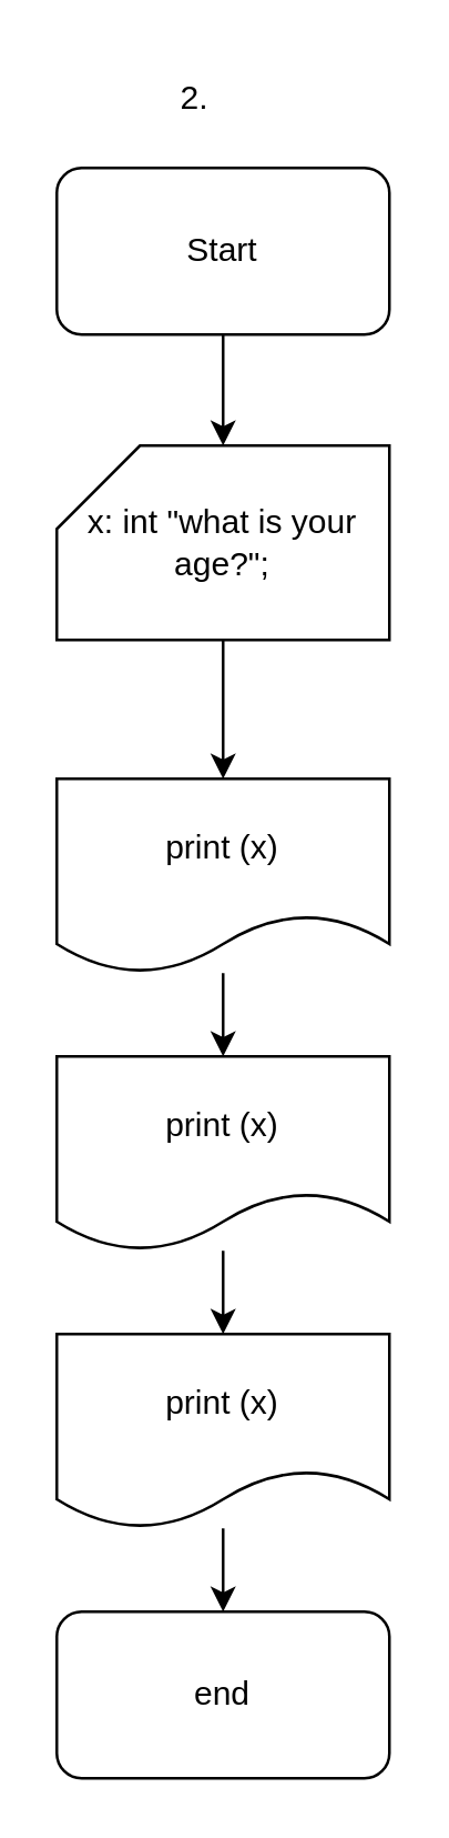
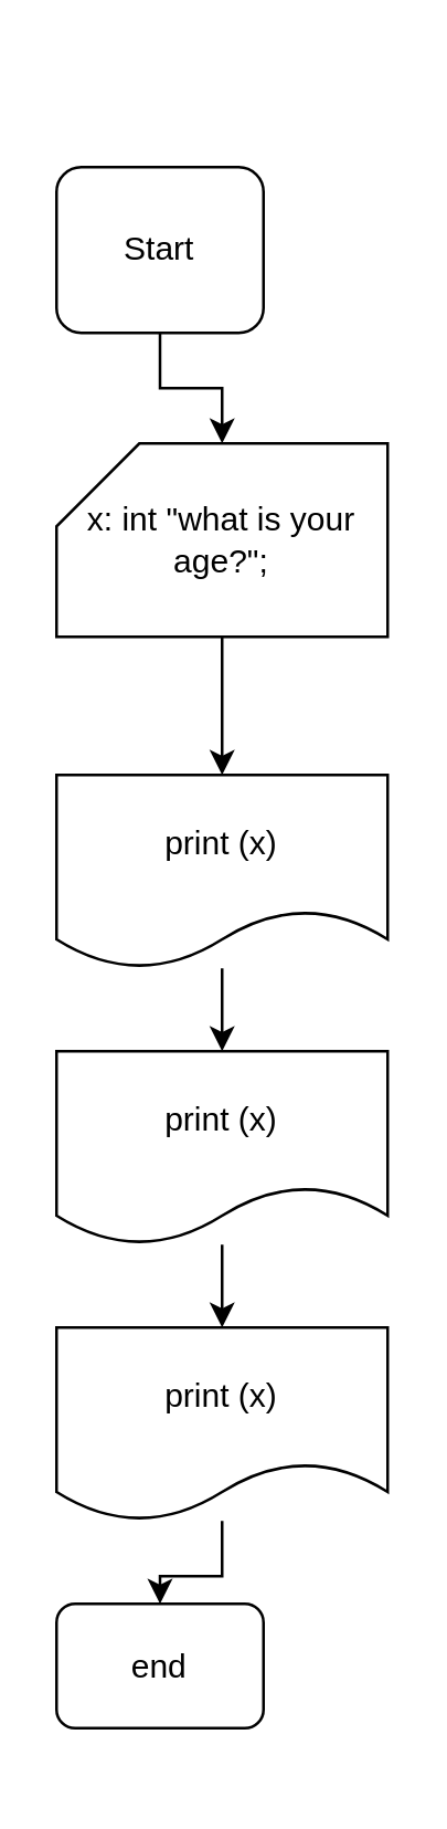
  <mxCell id="0" />
  <mxCell id="1" parent="0" />
  <mxCell id="2" value="" style="edgeStyle=orthogonalEdgeStyle;rounded=0;orthogonalLoop=1;jettySize=auto;html=1;" parent="1" source="3" target="6" edge="1"><mxGeometry relative="1" as="geometry" /></mxCell>
- <mxCell id="3" value="Start" style="rounded=1;whiteSpace=wrap;html=1;" parent="1" vertex="1"><mxGeometry x="20" y="60" width="120" height="60" as="geometry" /></mxCell>
- <mxCell id="4" value="2." style="text;html=1;align=center;verticalAlign=middle;whiteSpace=wrap;rounded=0;" parent="1" vertex="1"><mxGeometry x="40" y="20" width="60" height="30" as="geometry" /></mxCell>
+ <mxCell id="3" value="Start" style="rounded=1;whiteSpace=wrap;html=1;" parent="1" vertex="1"><mxGeometry x="20" y="60" width="75" height="60" as="geometry" /></mxCell>
  <mxCell id="5" value="" style="edgeStyle=orthogonalEdgeStyle;rounded=0;orthogonalLoop=1;jettySize=auto;html=1;" parent="1" source="6" target="8" edge="1"><mxGeometry relative="1" as="geometry" /></mxCell>
  <mxCell id="6" value="x: int &quot;what is your age?&quot;;" style="shape=card;whiteSpace=wrap;html=1;" parent="1" vertex="1"><mxGeometry x="20" y="160" width="120" height="70" as="geometry" /></mxCell>
  <mxCell id="7" value="" style="edgeStyle=orthogonalEdgeStyle;rounded=0;orthogonalLoop=1;jettySize=auto;html=1;" edge="1" parent="1" source="8" target="12"><mxGeometry relative="1" as="geometry" /></mxCell>
  <mxCell id="8" value="print (x)" style="shape=document;whiteSpace=wrap;html=1;boundedLbl=1;" parent="1" vertex="1"><mxGeometry x="20" y="280" width="120" height="70" as="geometry" /></mxCell>
  <mxCell id="9" value="" style="edgeStyle=orthogonalEdgeStyle;rounded=0;orthogonalLoop=1;jettySize=auto;html=1;" edge="1" parent="1" source="10" target="13"><mxGeometry relative="1" as="geometry" /></mxCell>
  <mxCell id="10" value="print (x)" style="shape=document;whiteSpace=wrap;html=1;boundedLbl=1;" vertex="1" parent="1"><mxGeometry x="20" y="480" width="120" height="70" as="geometry" /></mxCell>
  <mxCell id="11" value="" style="edgeStyle=orthogonalEdgeStyle;rounded=0;orthogonalLoop=1;jettySize=auto;html=1;" edge="1" parent="1" source="12" target="10"><mxGeometry relative="1" as="geometry" /></mxCell>
  <mxCell id="12" value="print (x)" style="shape=document;whiteSpace=wrap;html=1;boundedLbl=1;" vertex="1" parent="1"><mxGeometry x="20" y="380" width="120" height="70" as="geometry" /></mxCell>
- <mxCell id="13" value="end" style="rounded=1;whiteSpace=wrap;html=1;" vertex="1" parent="1"><mxGeometry x="20" y="580" width="120" height="60" as="geometry" /></mxCell>
+ <mxCell id="13" value="end" style="rounded=1;whiteSpace=wrap;html=1;" vertex="1" parent="1"><mxGeometry x="20" y="580" width="75" height="45" as="geometry" /></mxCell>
